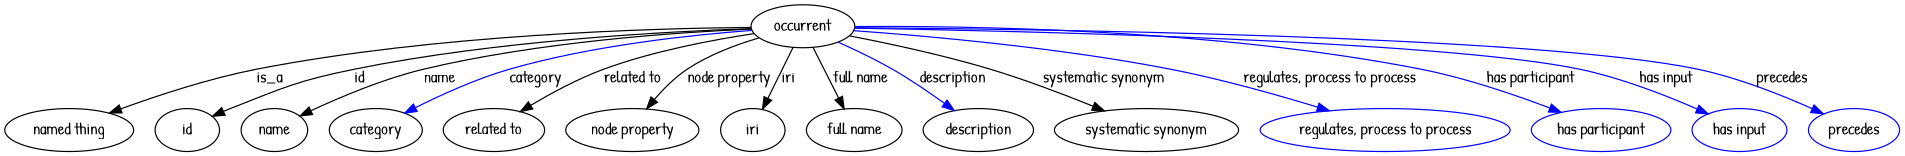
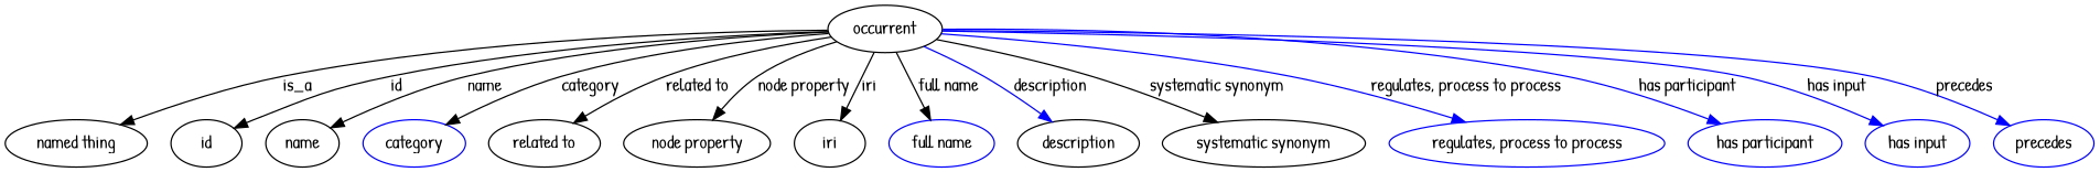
  digraph {
    fontname="Patrick Hand"
    node [fontname="Patrick Hand" color=black]
    edge [fontname="Patrick Hand" color=black style=solid]
    n1 [height=0.5 label=occurrent width=1.2082 color=""]
    "named thing" [height=0.5 width=1.5019 color=""]
    id [height=0.5 width=0.75]
    name [height=0.5 width=0.75]
-   category [height=0.5 width=0.75]
+   category [color=blue height=0.5 width=0.75]
    "related to" [height=0.5 width=0.75]
    "node property" [height=0.5 width=0.75]
    iri [height=0.5 width=0.75]
-   "full name" [height=0.5 width=0.75]
+   "full name" [color=blue height=0.5 width=0.75]
    description [height=0.5 width=0.75]
    "systematic synonym" [height=0.5 width=0.75]
    "regulates, process to process" [color=blue height=0.5 width=0.75]
    "has participant" [color=blue height=0.5 width=0.75]
    "has input" [color=blue height=0.5 width=0.75]
    precedes [color=blue height=0.5 width=0.75]
    n1 -> "named thing" [label=is_a color="" style=""]
    n1 -> id [label=id]
    n1 -> name [label=name]
-   n1 -> category [color=blue label=category]
+   n1 -> category [label=category]
    n1 -> "related to" [label="related to"]
    n1 -> "node property" [label="node property"]
    n1 -> iri [label=iri]
    n1 -> "full name" [label="full name"]
    n1 -> description [color=blue label=description]
    n1 -> "systematic synonym" [label="systematic synonym"]
    n1 -> "regulates, process to process" [color=blue label="regulates, process to process"]
    n1 -> "has participant" [color=blue label="has participant"]
    n1 -> "has input" [color=blue label="has input"]
    n1 -> precedes [color=blue label=precedes]
  }
